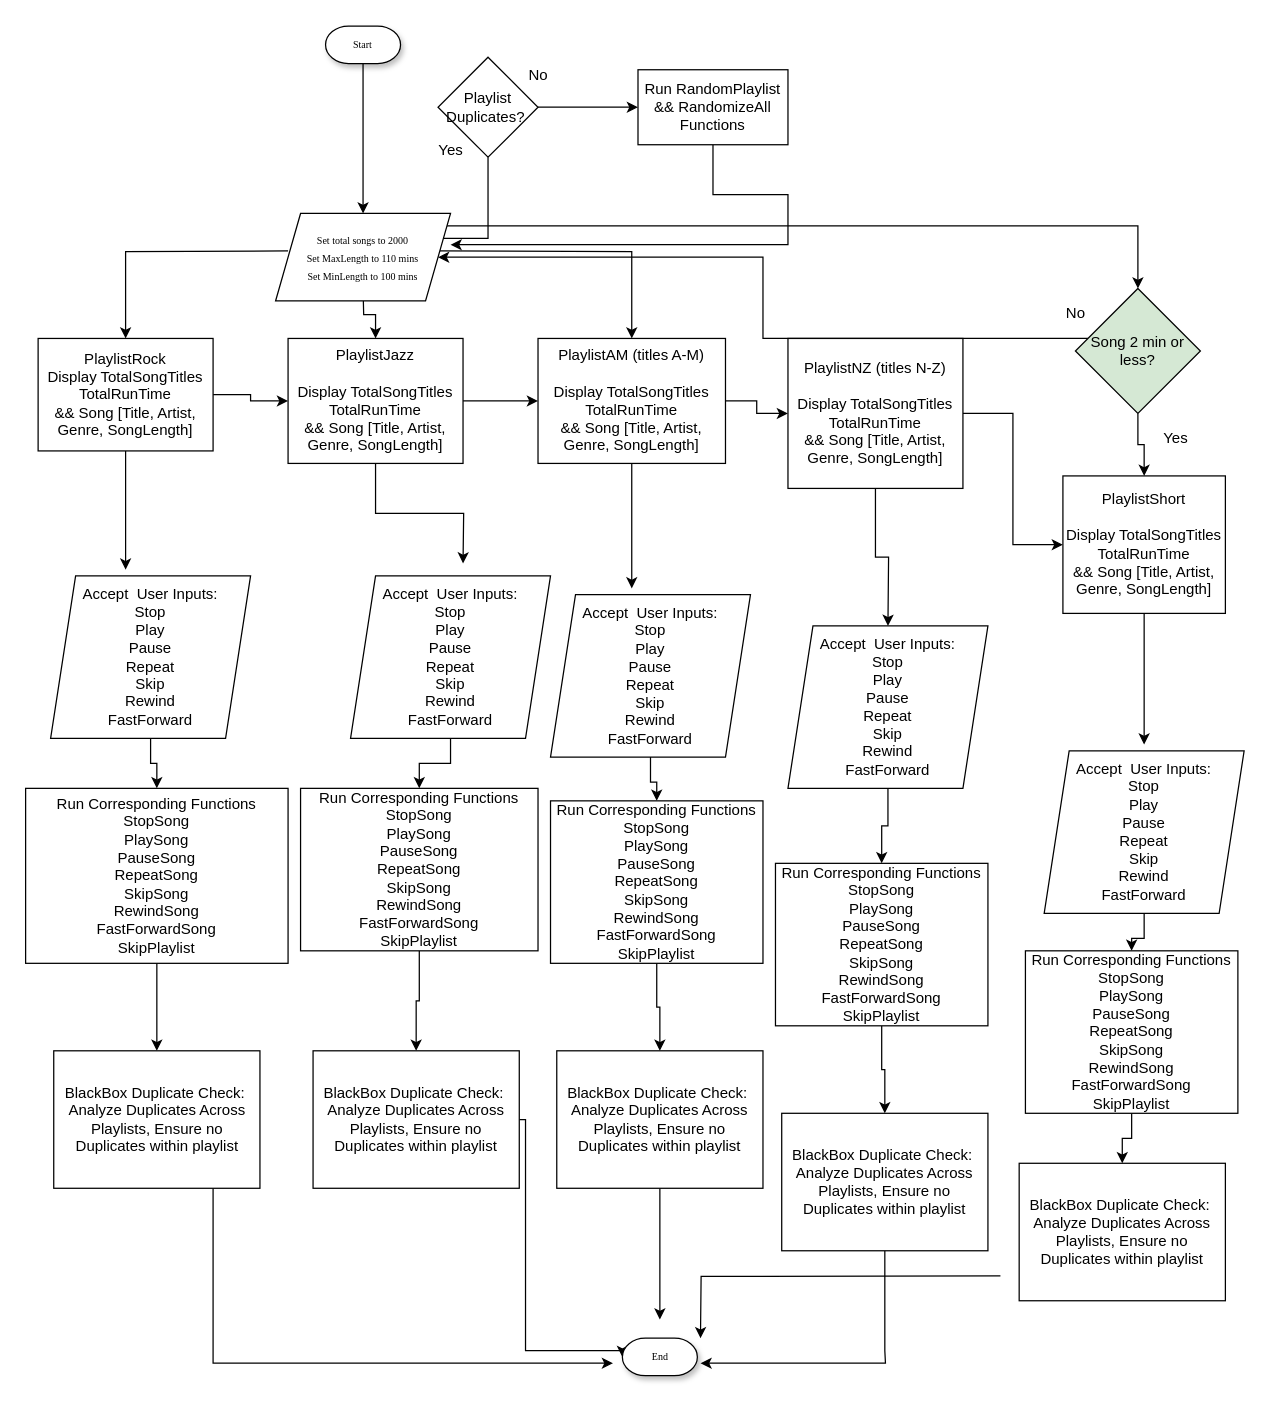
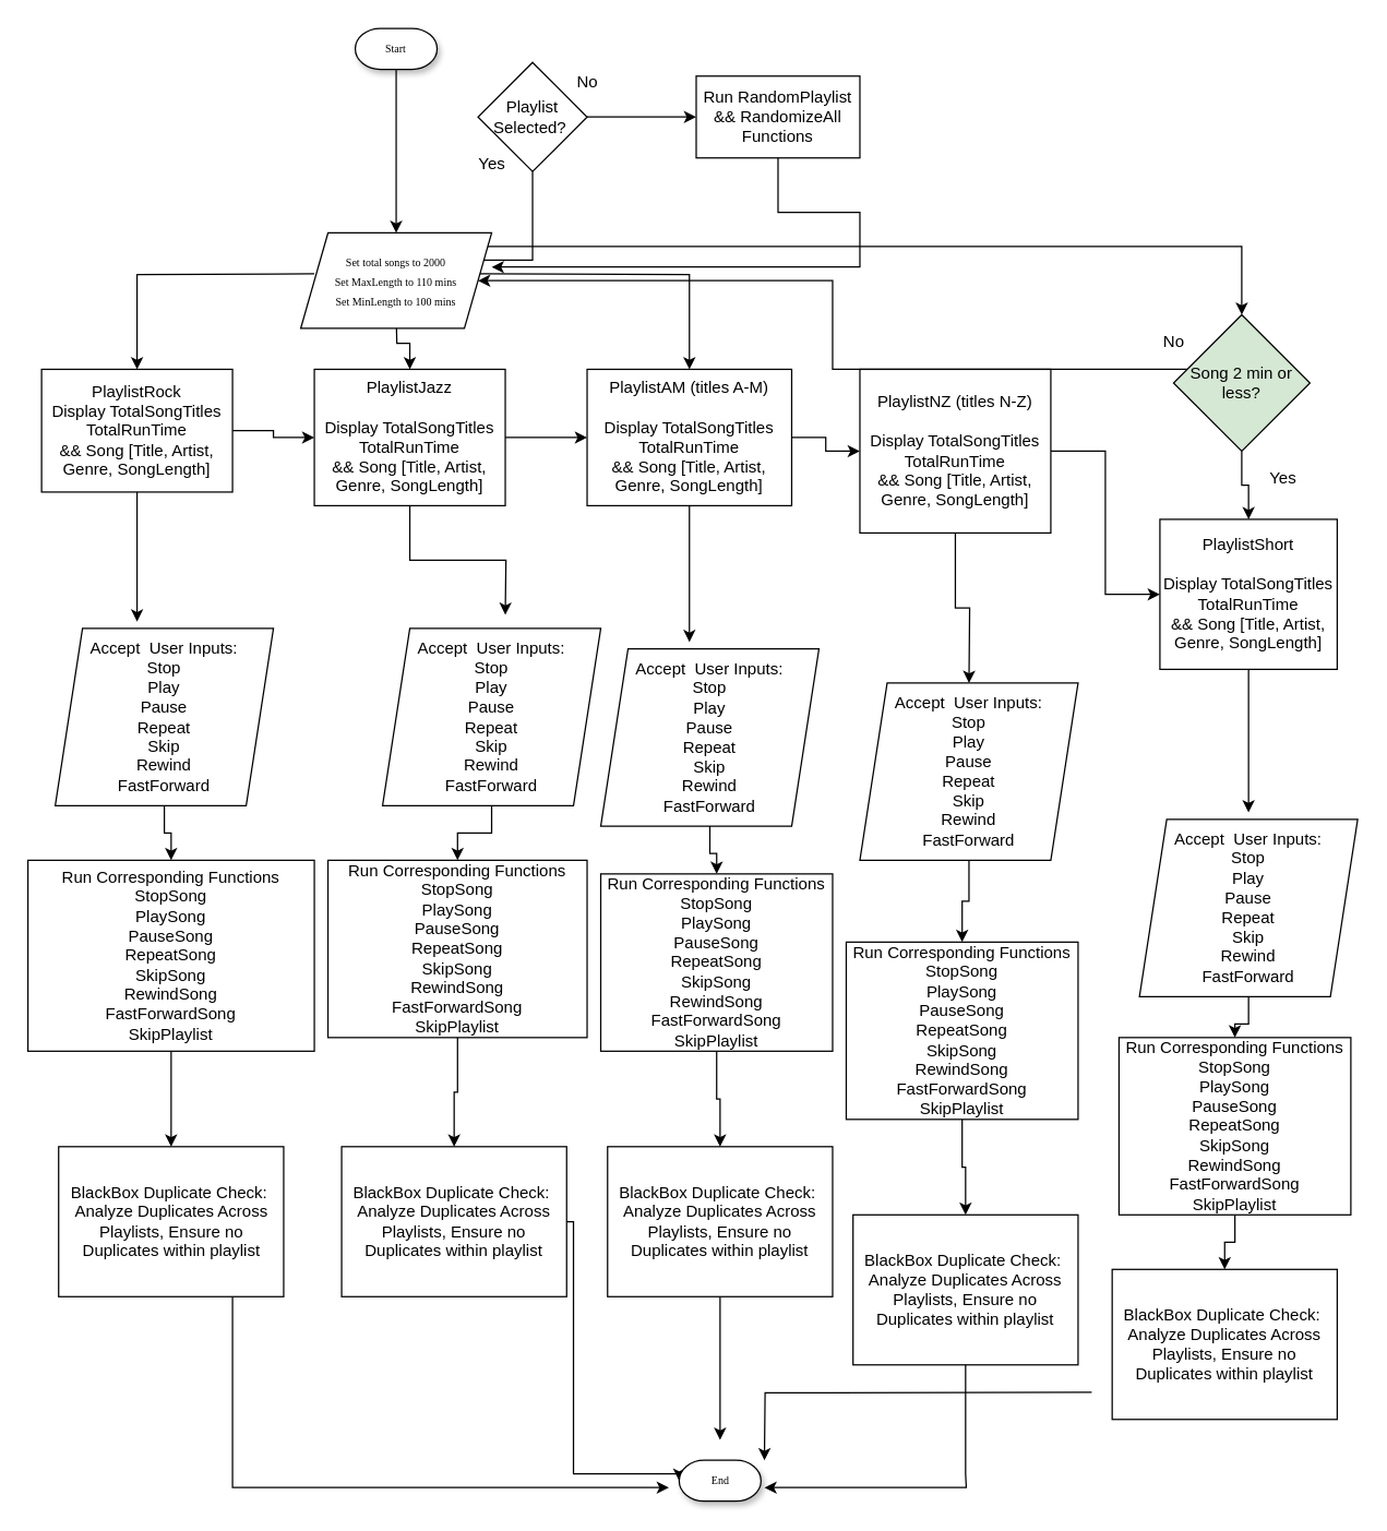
  <mxCell id="0" />
  <mxCell id="1" parent="0" />
  <mxCell id="2" value="" style="edgeStyle=orthogonalEdgeStyle;rounded=0;orthogonalLoop=1;jettySize=auto;html=1;" edge="1" parent="1" source="3"><mxGeometry relative="1" as="geometry"><mxPoint x="290" y="170" as="targetPoint" /></mxGeometry></mxCell>
  <mxCell id="3" value="Start" style="strokeWidth=1;html=1;shape=mxgraph.flowchart.terminator;whiteSpace=wrap;rounded=0;shadow=1;labelBackgroundColor=none;fontFamily=Verdana;fontSize=8;align=center;" vertex="1" parent="1"><mxGeometry x="260" y="20" width="60" height="30" as="geometry" /></mxCell>
  <mxCell id="4" value="" style="edgeStyle=orthogonalEdgeStyle;rounded=0;orthogonalLoop=1;jettySize=auto;html=1;" edge="1" parent="1" target="12"><mxGeometry relative="1" as="geometry"><mxPoint x="290" y="230" as="sourcePoint" /></mxGeometry></mxCell>
  <mxCell id="5" value="" style="edgeStyle=orthogonalEdgeStyle;rounded=0;orthogonalLoop=1;jettySize=auto;html=1;entryX=0.5;entryY=0;entryDx=0;entryDy=0;" edge="1" parent="1" target="9"><mxGeometry relative="1" as="geometry"><mxPoint x="230" y="200" as="sourcePoint" /><mxPoint x="130" y="200" as="targetPoint" /></mxGeometry></mxCell>
  <mxCell id="6" value="" style="edgeStyle=orthogonalEdgeStyle;rounded=0;orthogonalLoop=1;jettySize=auto;html=1;entryX=0.5;entryY=0;entryDx=0;entryDy=0;" edge="1" parent="1" target="15"><mxGeometry relative="1" as="geometry"><mxPoint x="350" y="200" as="sourcePoint" /><mxPoint x="450" y="200" as="targetPoint" /></mxGeometry></mxCell>
  <mxCell id="7" value="" style="edgeStyle=orthogonalEdgeStyle;rounded=0;orthogonalLoop=1;jettySize=auto;html=1;" edge="1" parent="1" source="9" target="12"><mxGeometry relative="1" as="geometry" /></mxCell>
  <mxCell id="8" value="" style="edgeStyle=orthogonalEdgeStyle;rounded=0;orthogonalLoop=1;jettySize=auto;html=1;" edge="1" parent="1" source="9"><mxGeometry relative="1" as="geometry"><mxPoint x="100" y="455" as="targetPoint" /></mxGeometry></mxCell>
  <mxCell id="9" value="PlaylistRock&lt;br&gt;Display TotalSongTitles&lt;br&gt;TotalRunTime&lt;br&gt;&amp;amp;&amp;amp; Song [Title, Artist, Genre, SongLength]" style="rounded=0;whiteSpace=wrap;html=1;" vertex="1" parent="1"><mxGeometry x="30" y="270" width="140" height="90" as="geometry" /></mxCell>
  <mxCell id="10" value="" style="edgeStyle=orthogonalEdgeStyle;rounded=0;orthogonalLoop=1;jettySize=auto;html=1;" edge="1" parent="1" source="12" target="15"><mxGeometry relative="1" as="geometry" /></mxCell>
  <mxCell id="11" value="" style="edgeStyle=orthogonalEdgeStyle;rounded=0;orthogonalLoop=1;jettySize=auto;html=1;" edge="1" parent="1" source="12"><mxGeometry relative="1" as="geometry"><mxPoint x="370" y="450" as="targetPoint" /></mxGeometry></mxCell>
  <mxCell id="12" value="PlaylistJazz&lt;br&gt;&lt;br&gt;Display TotalSongTitles&lt;br&gt;TotalRunTime&lt;br&gt;&amp;amp;&amp;amp; Song [Title, Artist, Genre, SongLength]" style="rounded=0;whiteSpace=wrap;html=1;" vertex="1" parent="1"><mxGeometry x="230" y="270" width="140" height="100" as="geometry" /></mxCell>
  <mxCell id="13" value="" style="edgeStyle=orthogonalEdgeStyle;rounded=0;orthogonalLoop=1;jettySize=auto;html=1;" edge="1" parent="1" source="15" target="18"><mxGeometry relative="1" as="geometry" /></mxCell>
  <mxCell id="14" value="" style="edgeStyle=orthogonalEdgeStyle;rounded=0;orthogonalLoop=1;jettySize=auto;html=1;" edge="1" parent="1" source="15"><mxGeometry relative="1" as="geometry"><mxPoint x="505" y="470" as="targetPoint" /></mxGeometry></mxCell>
  <mxCell id="15" value="PlaylistAM (titles A-M)&lt;br&gt;&lt;br&gt;Display TotalSongTitles&lt;br&gt;TotalRunTime&lt;br&gt;&amp;amp;&amp;amp; Song [Title, Artist, Genre, SongLength]" style="rounded=0;whiteSpace=wrap;html=1;" vertex="1" parent="1"><mxGeometry x="430" y="270" width="150" height="100" as="geometry" /></mxCell>
  <mxCell id="16" value="" style="edgeStyle=orthogonalEdgeStyle;rounded=0;orthogonalLoop=1;jettySize=auto;html=1;" edge="1" parent="1" source="18" target="20"><mxGeometry relative="1" as="geometry" /></mxCell>
  <mxCell id="17" value="" style="edgeStyle=orthogonalEdgeStyle;rounded=0;orthogonalLoop=1;jettySize=auto;html=1;" edge="1" parent="1" source="18"><mxGeometry relative="1" as="geometry"><mxPoint x="710" y="500" as="targetPoint" /></mxGeometry></mxCell>
  <mxCell id="18" value="PlaylistNZ (titles N-Z)&lt;br&gt;&lt;br&gt;Display TotalSongTitles&lt;br&gt;TotalRunTime&lt;br&gt;&amp;amp;&amp;amp; Song [Title, Artist, Genre, SongLength]" style="rounded=0;whiteSpace=wrap;html=1;" vertex="1" parent="1"><mxGeometry x="630" y="270" width="140" height="120" as="geometry" /></mxCell>
  <mxCell id="19" value="" style="edgeStyle=orthogonalEdgeStyle;rounded=0;orthogonalLoop=1;jettySize=auto;html=1;" edge="1" parent="1" source="20"><mxGeometry relative="1" as="geometry"><mxPoint x="915" y="595" as="targetPoint" /></mxGeometry></mxCell>
  <mxCell id="20" value="PlaylistShort&lt;br&gt;&lt;br&gt;Display TotalSongTitles&lt;br&gt;TotalRunTime&lt;br&gt;&amp;amp;&amp;amp; Song [Title, Artist, Genre, SongLength]" style="rounded=0;whiteSpace=wrap;html=1;" vertex="1" parent="1"><mxGeometry x="850" y="380" width="130" height="110" as="geometry" /></mxCell>
  <mxCell id="21" value="" style="edgeStyle=orthogonalEdgeStyle;rounded=0;orthogonalLoop=1;jettySize=auto;html=1;entryX=1;entryY=0;entryDx=0;entryDy=0;" edge="1" parent="1" source="23"><mxGeometry relative="1" as="geometry"><mxPoint x="350" y="170" as="targetPoint" /><Array as="points"><mxPoint x="390" y="190" /><mxPoint x="350" y="190" /></Array></mxGeometry></mxCell>
  <mxCell id="22" value="" style="edgeStyle=orthogonalEdgeStyle;rounded=0;orthogonalLoop=1;jettySize=auto;html=1;" edge="1" parent="1" source="23"><mxGeometry relative="1" as="geometry"><mxPoint x="510" y="85" as="targetPoint" /></mxGeometry></mxCell>
- <mxCell id="23" value="Playlist Duplicates?&amp;nbsp;" style="rhombus;whiteSpace=wrap;html=1;" vertex="1" parent="1"><mxGeometry x="350" y="45" width="80" height="80" as="geometry" /></mxCell>
+ <mxCell id="23" value="Playlist Selected?&amp;nbsp;" style="rhombus;whiteSpace=wrap;html=1;" vertex="1" parent="1"><mxGeometry x="350" y="45" width="80" height="80" as="geometry" /></mxCell>
  <mxCell id="24" value="No" style="text;html=1;align=center;verticalAlign=middle;resizable=0;points=[];autosize=1;strokeColor=none;fillColor=none;" vertex="1" parent="1"><mxGeometry x="415" y="50" width="30" height="20" as="geometry" /></mxCell>
  <mxCell id="25" value="Yes" style="text;html=1;align=center;verticalAlign=middle;resizable=0;points=[];autosize=1;strokeColor=none;fillColor=none;" vertex="1" parent="1"><mxGeometry x="340" y="110" width="40" height="20" as="geometry" /></mxCell>
  <mxCell id="26" value="" style="edgeStyle=orthogonalEdgeStyle;rounded=0;orthogonalLoop=1;jettySize=auto;html=1;" edge="1" parent="1" source="27"><mxGeometry relative="1" as="geometry"><mxPoint x="910" y="230" as="targetPoint" /><Array as="points"><mxPoint x="910" y="180" /></Array></mxGeometry></mxCell>
  <mxCell id="27" value="&lt;span style=&quot;font-family: &amp;#34;verdana&amp;#34; ; font-size: 8px&quot;&gt;Set total songs to 2000&lt;/span&gt;&lt;br style=&quot;font-family: &amp;#34;verdana&amp;#34; ; font-size: 8px&quot;&gt;&lt;span style=&quot;font-family: &amp;#34;verdana&amp;#34; ; font-size: 8px&quot;&gt;Set MaxLength to 110 mins&lt;/span&gt;&lt;br style=&quot;font-family: &amp;#34;verdana&amp;#34; ; font-size: 8px&quot;&gt;&lt;span style=&quot;font-family: &amp;#34;verdana&amp;#34; ; font-size: 8px&quot;&gt;Set MinLength to 100 mins&lt;/span&gt;" style="shape=parallelogram;perimeter=parallelogramPerimeter;whiteSpace=wrap;html=1;fixedSize=1;" vertex="1" parent="1"><mxGeometry x="220" y="170" width="140" height="70" as="geometry" /></mxCell>
  <mxCell id="28" value="" style="edgeStyle=orthogonalEdgeStyle;rounded=0;orthogonalLoop=1;jettySize=auto;html=1;" edge="1" parent="1" source="29"><mxGeometry relative="1" as="geometry"><mxPoint x="360" y="195" as="targetPoint" /><Array as="points"><mxPoint x="570" y="155" /><mxPoint x="630" y="155" /><mxPoint x="630" y="195" /></Array></mxGeometry></mxCell>
  <mxCell id="29" value="Run RandomPlaylist&lt;br&gt;&amp;amp;&amp;amp; RandomizeAll&lt;br&gt;Functions" style="rounded=0;whiteSpace=wrap;html=1;" vertex="1" parent="1"><mxGeometry x="510" y="55" width="120" height="60" as="geometry" /></mxCell>
  <mxCell id="30" value="" style="edgeStyle=orthogonalEdgeStyle;rounded=0;orthogonalLoop=1;jettySize=auto;html=1;" edge="1" parent="1" source="32" target="20"><mxGeometry relative="1" as="geometry" /></mxCell>
  <mxCell id="31" value="" style="edgeStyle=orthogonalEdgeStyle;rounded=0;orthogonalLoop=1;jettySize=auto;html=1;" edge="1" parent="1" source="32" target="27"><mxGeometry relative="1" as="geometry"><mxPoint x="590" y="230" as="targetPoint" /><Array as="points"><mxPoint x="610" y="270" /><mxPoint x="610" y="205" /></Array></mxGeometry></mxCell>
  <mxCell id="32" value="Song 2 min or less?" style="rhombus;whiteSpace=wrap;html=1;fillColor=#d5e8d4;" vertex="1" parent="1"><mxGeometry x="860" y="230" width="100" height="100" as="geometry" /></mxCell>
  <mxCell id="33" value="Yes" style="text;html=1;align=center;verticalAlign=middle;resizable=0;points=[];autosize=1;strokeColor=none;fillColor=none;" vertex="1" parent="1"><mxGeometry x="920" y="340" width="40" height="20" as="geometry" /></mxCell>
  <mxCell id="34" value="No" style="text;html=1;align=center;verticalAlign=middle;resizable=0;points=[];autosize=1;strokeColor=none;fillColor=none;" vertex="1" parent="1"><mxGeometry x="845" y="240" width="30" height="20" as="geometry" /></mxCell>
  <mxCell id="35" value="" style="edgeStyle=orthogonalEdgeStyle;rounded=0;orthogonalLoop=1;jettySize=auto;html=1;" edge="1" parent="1" source="36" target="46"><mxGeometry relative="1" as="geometry" /></mxCell>
  <mxCell id="36" value="Accept &amp;nbsp;User Inputs:&lt;br&gt;Stop&lt;br&gt;Play&lt;br&gt;Pause&lt;br&gt;Repeat&lt;br&gt;Skip&lt;br&gt;Rewind&lt;br&gt;FastForward" style="shape=parallelogram;perimeter=parallelogramPerimeter;whiteSpace=wrap;html=1;fixedSize=1;" vertex="1" parent="1"><mxGeometry x="40" y="460" width="160" height="130" as="geometry" /></mxCell>
  <mxCell id="37" value="" style="edgeStyle=orthogonalEdgeStyle;rounded=0;orthogonalLoop=1;jettySize=auto;html=1;" edge="1" parent="1" source="38" target="48"><mxGeometry relative="1" as="geometry" /></mxCell>
  <mxCell id="38" value="Accept &amp;nbsp;User Inputs:&lt;br&gt;Stop&lt;br&gt;Play&lt;br&gt;Pause&lt;br&gt;Repeat&lt;br&gt;Skip&lt;br&gt;Rewind&lt;br&gt;FastForward" style="shape=parallelogram;perimeter=parallelogramPerimeter;whiteSpace=wrap;html=1;fixedSize=1;" vertex="1" parent="1"><mxGeometry x="280" y="460" width="160" height="130" as="geometry" /></mxCell>
  <mxCell id="39" value="" style="edgeStyle=orthogonalEdgeStyle;rounded=0;orthogonalLoop=1;jettySize=auto;html=1;" edge="1" parent="1" source="40" target="50"><mxGeometry relative="1" as="geometry" /></mxCell>
  <mxCell id="40" value="Accept &amp;nbsp;User Inputs:&lt;br&gt;Stop&lt;br&gt;Play&lt;br&gt;Pause&lt;br&gt;Repeat&lt;br&gt;Skip&lt;br&gt;Rewind&lt;br&gt;FastForward" style="shape=parallelogram;perimeter=parallelogramPerimeter;whiteSpace=wrap;html=1;fixedSize=1;" vertex="1" parent="1"><mxGeometry x="440" y="475" width="160" height="130" as="geometry" /></mxCell>
  <mxCell id="41" value="" style="edgeStyle=orthogonalEdgeStyle;rounded=0;orthogonalLoop=1;jettySize=auto;html=1;" edge="1" parent="1" source="42" target="52"><mxGeometry relative="1" as="geometry" /></mxCell>
  <mxCell id="42" value="Accept &amp;nbsp;User Inputs:&lt;br&gt;Stop&lt;br&gt;Play&lt;br&gt;Pause&lt;br&gt;Repeat&lt;br&gt;Skip&lt;br&gt;Rewind&lt;br&gt;FastForward" style="shape=parallelogram;perimeter=parallelogramPerimeter;whiteSpace=wrap;html=1;fixedSize=1;" vertex="1" parent="1"><mxGeometry x="630" y="500" width="160" height="130" as="geometry" /></mxCell>
  <mxCell id="43" value="" style="edgeStyle=orthogonalEdgeStyle;rounded=0;orthogonalLoop=1;jettySize=auto;html=1;" edge="1" parent="1" source="44" target="54"><mxGeometry relative="1" as="geometry" /></mxCell>
  <mxCell id="44" value="Accept &amp;nbsp;User Inputs:&lt;br&gt;Stop&lt;br&gt;Play&lt;br&gt;Pause&lt;br&gt;Repeat&lt;br&gt;Skip&lt;br&gt;Rewind&lt;br&gt;FastForward" style="shape=parallelogram;perimeter=parallelogramPerimeter;whiteSpace=wrap;html=1;fixedSize=1;" vertex="1" parent="1"><mxGeometry x="835" y="600" width="160" height="130" as="geometry" /></mxCell>
  <mxCell id="45" value="" style="edgeStyle=orthogonalEdgeStyle;rounded=0;orthogonalLoop=1;jettySize=auto;html=1;" edge="1" parent="1" source="46" target="56"><mxGeometry relative="1" as="geometry" /></mxCell>
  <mxCell id="46" value="Run Corresponding Functions&lt;br&gt;StopSong&lt;br&gt;PlaySong&lt;br&gt;PauseSong&lt;br&gt;RepeatSong&lt;br&gt;SkipSong&lt;br&gt;RewindSong&lt;br&gt;FastForwardSong&lt;br&gt;SkipPlaylist" style="rounded=0;whiteSpace=wrap;html=1;" vertex="1" parent="1"><mxGeometry x="20" y="630" width="210" height="140" as="geometry" /></mxCell>
  <mxCell id="47" value="" style="edgeStyle=orthogonalEdgeStyle;rounded=0;orthogonalLoop=1;jettySize=auto;html=1;" edge="1" parent="1" source="48" target="58"><mxGeometry relative="1" as="geometry" /></mxCell>
  <mxCell id="48" value="Run Corresponding Functions&lt;br&gt;StopSong&lt;br&gt;PlaySong&lt;br&gt;PauseSong&lt;br&gt;RepeatSong&lt;br&gt;SkipSong&lt;br&gt;RewindSong&lt;br&gt;FastForwardSong&lt;br&gt;SkipPlaylist" style="rounded=0;whiteSpace=wrap;html=1;" vertex="1" parent="1"><mxGeometry x="240" y="630" width="190" height="130" as="geometry" /></mxCell>
  <mxCell id="49" value="" style="edgeStyle=orthogonalEdgeStyle;rounded=0;orthogonalLoop=1;jettySize=auto;html=1;" edge="1" parent="1" source="50" target="60"><mxGeometry relative="1" as="geometry" /></mxCell>
  <mxCell id="50" value="Run Corresponding Functions&lt;br&gt;StopSong&lt;br&gt;PlaySong&lt;br&gt;PauseSong&lt;br&gt;RepeatSong&lt;br&gt;SkipSong&lt;br&gt;RewindSong&lt;br&gt;FastForwardSong&lt;br&gt;SkipPlaylist" style="rounded=0;whiteSpace=wrap;html=1;" vertex="1" parent="1"><mxGeometry x="440" y="640" width="170" height="130" as="geometry" /></mxCell>
  <mxCell id="51" value="" style="edgeStyle=orthogonalEdgeStyle;rounded=0;orthogonalLoop=1;jettySize=auto;html=1;" edge="1" parent="1" source="52" target="62"><mxGeometry relative="1" as="geometry" /></mxCell>
  <mxCell id="52" value="Run Corresponding Functions&lt;br&gt;StopSong&lt;br&gt;PlaySong&lt;br&gt;PauseSong&lt;br&gt;RepeatSong&lt;br&gt;SkipSong&lt;br&gt;RewindSong&lt;br&gt;FastForwardSong&lt;br&gt;SkipPlaylist" style="rounded=0;whiteSpace=wrap;html=1;" vertex="1" parent="1"><mxGeometry x="620" y="690" width="170" height="130" as="geometry" /></mxCell>
  <mxCell id="53" value="" style="edgeStyle=orthogonalEdgeStyle;rounded=0;orthogonalLoop=1;jettySize=auto;html=1;" edge="1" parent="1" source="54" target="64"><mxGeometry relative="1" as="geometry" /></mxCell>
  <mxCell id="54" value="Run Corresponding Functions&lt;br&gt;StopSong&lt;br&gt;PlaySong&lt;br&gt;PauseSong&lt;br&gt;RepeatSong&lt;br&gt;SkipSong&lt;br&gt;RewindSong&lt;br&gt;FastForwardSong&lt;br&gt;SkipPlaylist" style="rounded=0;whiteSpace=wrap;html=1;" vertex="1" parent="1"><mxGeometry x="820" y="760" width="170" height="130" as="geometry" /></mxCell>
  <mxCell id="55" value="" style="edgeStyle=orthogonalEdgeStyle;rounded=0;orthogonalLoop=1;jettySize=auto;html=1;" edge="1" parent="1" source="56"><mxGeometry relative="1" as="geometry"><mxPoint x="490" y="1090" as="targetPoint" /><Array as="points"><mxPoint x="170" y="1090" /></Array></mxGeometry></mxCell>
  <mxCell id="56" value="BlackBox Duplicate Check:&amp;nbsp;&lt;br&gt;Analyze Duplicates Across Playlists, Ensure no Duplicates within playlist&lt;br&gt;" style="rounded=0;whiteSpace=wrap;html=1;" vertex="1" parent="1"><mxGeometry x="42.5" y="840" width="165" height="110" as="geometry" /></mxCell>
  <mxCell id="57" value="" style="edgeStyle=orthogonalEdgeStyle;rounded=0;orthogonalLoop=1;jettySize=auto;html=1;entryX=0;entryY=0.5;entryDx=0;entryDy=0;entryPerimeter=0;" edge="1" parent="1" source="58" target="65"><mxGeometry relative="1" as="geometry"><mxPoint x="332.5" y="1055" as="targetPoint" /><Array as="points"><mxPoint x="420" y="895" /><mxPoint x="420" y="1080" /><mxPoint x="498" y="1080" /></Array></mxGeometry></mxCell>
  <mxCell id="58" value="BlackBox Duplicate Check:&amp;nbsp;&lt;br&gt;Analyze Duplicates Across Playlists, Ensure no Duplicates within playlist&lt;br&gt;" style="rounded=0;whiteSpace=wrap;html=1;" vertex="1" parent="1"><mxGeometry x="250" y="840" width="165" height="110" as="geometry" /></mxCell>
  <mxCell id="59" value="" style="edgeStyle=orthogonalEdgeStyle;rounded=0;orthogonalLoop=1;jettySize=auto;html=1;" edge="1" parent="1" source="60"><mxGeometry relative="1" as="geometry"><mxPoint x="527.5" y="1055" as="targetPoint" /></mxGeometry></mxCell>
  <mxCell id="60" value="BlackBox Duplicate Check:&amp;nbsp;&lt;br&gt;Analyze Duplicates Across Playlists, Ensure no Duplicates within playlist&lt;br&gt;" style="rounded=0;whiteSpace=wrap;html=1;" vertex="1" parent="1"><mxGeometry x="445" y="840" width="165" height="110" as="geometry" /></mxCell>
  <mxCell id="61" value="" style="edgeStyle=orthogonalEdgeStyle;rounded=0;orthogonalLoop=1;jettySize=auto;html=1;" edge="1" parent="1" source="62"><mxGeometry relative="1" as="geometry"><mxPoint x="560" y="1090" as="targetPoint" /><Array as="points"><mxPoint x="708" y="1080" /><mxPoint x="708" y="1080" /></Array></mxGeometry></mxCell>
  <mxCell id="62" value="BlackBox Duplicate Check:&amp;nbsp;&lt;br&gt;Analyze Duplicates Across Playlists, Ensure no Duplicates within playlist&lt;br&gt;" style="rounded=0;whiteSpace=wrap;html=1;" vertex="1" parent="1"><mxGeometry x="625" y="890" width="165" height="110" as="geometry" /></mxCell>
  <mxCell id="63" value="" style="edgeStyle=orthogonalEdgeStyle;rounded=0;orthogonalLoop=1;jettySize=auto;html=1;" edge="1" parent="1"><mxGeometry relative="1" as="geometry"><mxPoint x="800" y="1020" as="sourcePoint" /><mxPoint x="560" y="1070" as="targetPoint" /></mxGeometry></mxCell>
  <mxCell id="64" value="BlackBox Duplicate Check:&amp;nbsp;&lt;br&gt;Analyze Duplicates Across Playlists, Ensure no Duplicates within playlist&lt;br&gt;" style="rounded=0;whiteSpace=wrap;html=1;" vertex="1" parent="1"><mxGeometry x="815" y="930" width="165" height="110" as="geometry" /></mxCell>
  <mxCell id="65" value="End" style="strokeWidth=1;html=1;shape=mxgraph.flowchart.terminator;whiteSpace=wrap;rounded=0;shadow=1;labelBackgroundColor=none;fontFamily=Verdana;fontSize=8;align=center;" vertex="1" parent="1"><mxGeometry x="497.5" y="1070" width="60" height="30" as="geometry" /></mxCell>
